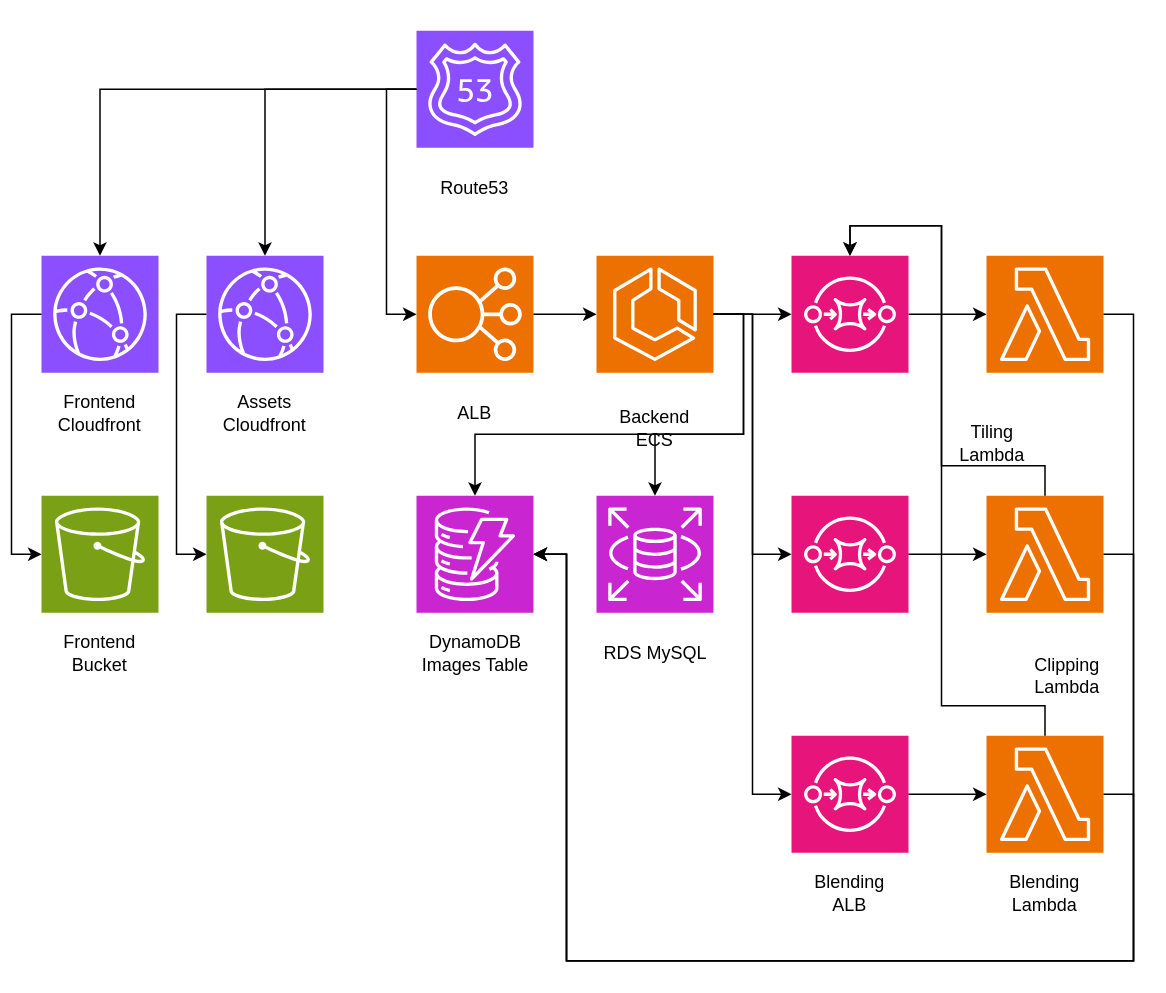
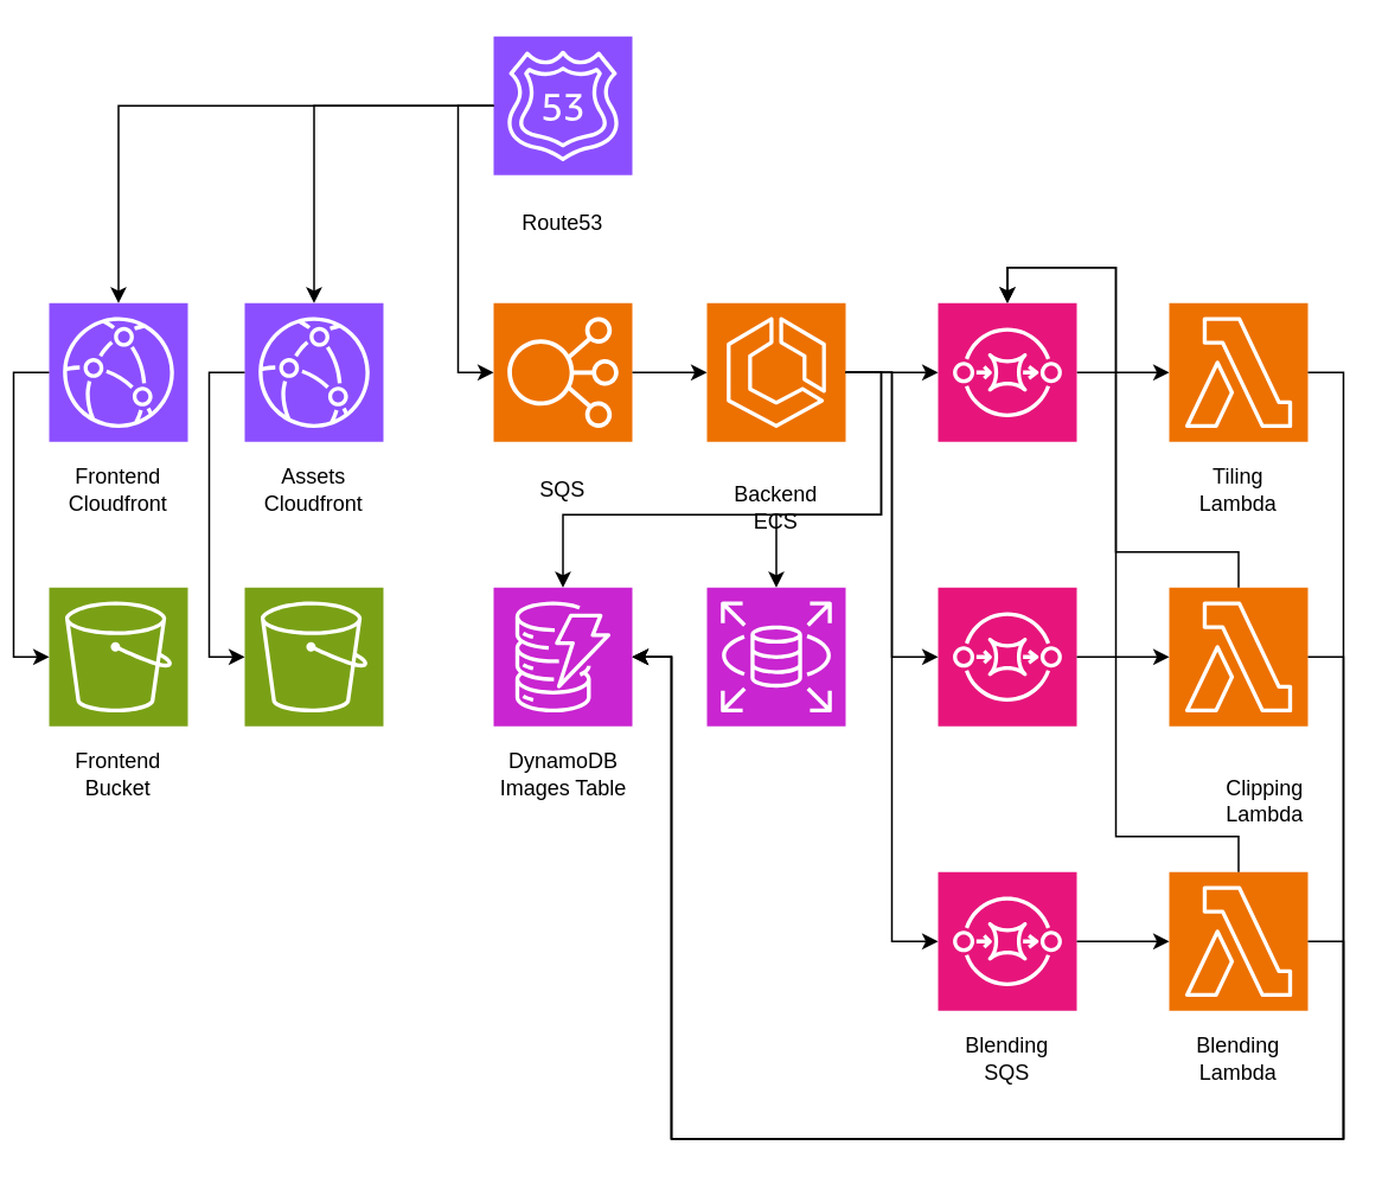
  <mxCell id="0" />
  <mxCell id="1" parent="0" />
  <mxCell id="2" value="" style="sketch=0;points=[[0,0,0],[0.25,0,0],[0.5,0,0],[0.75,0,0],[1,0,0],[0,1,0],[0.25,1,0],[0.5,1,0],[0.75,1,0],[1,1,0],[0,0.25,0],[0,0.5,0],[0,0.75,0],[1,0.25,0],[1,0.5,0],[1,0.75,0]];outlineConnect=0;fontColor=#232F3E;fillColor=#8C4FFF;strokeColor=#ffffff;dashed=0;verticalLabelPosition=bottom;verticalAlign=top;align=center;html=1;fontSize=12;fontStyle=0;aspect=fixed;shape=mxgraph.aws4.resourceIcon;resIcon=mxgraph.aws4.route_53;" parent="1" vertex="1"><mxGeometry x="270" y="20" width="78" height="78" as="geometry" /></mxCell>
  <mxCell id="3" value="Route53" style="text;html=1;align=center;verticalAlign=middle;whiteSpace=wrap;rounded=0;" parent="1" vertex="1"><mxGeometry x="279" y="110" width="60" height="30" as="geometry" /></mxCell>
  <mxCell id="4" value="" style="sketch=0;points=[[0,0,0],[0.25,0,0],[0.5,0,0],[0.75,0,0],[1,0,0],[0,1,0],[0.25,1,0],[0.5,1,0],[0.75,1,0],[1,1,0],[0,0.25,0],[0,0.5,0],[0,0.75,0],[1,0.25,0],[1,0.5,0],[1,0.75,0]];outlineConnect=0;fontColor=#232F3E;fillColor=#8C4FFF;strokeColor=#ffffff;dashed=0;verticalLabelPosition=bottom;verticalAlign=top;align=center;html=1;fontSize=12;fontStyle=0;aspect=fixed;shape=mxgraph.aws4.resourceIcon;resIcon=mxgraph.aws4.cloudfront;" parent="1" vertex="1"><mxGeometry x="20" y="170" width="78" height="78" as="geometry" /></mxCell>
  <mxCell id="5" value="Frontend&lt;div&gt;Cloudfront&lt;/div&gt;" style="text;html=1;align=center;verticalAlign=middle;whiteSpace=wrap;rounded=0;" parent="1" vertex="1"><mxGeometry x="29" y="260" width="60" height="30" as="geometry" /></mxCell>
  <mxCell id="6" value="" style="sketch=0;points=[[0,0,0],[0.25,0,0],[0.5,0,0],[0.75,0,0],[1,0,0],[0,1,0],[0.25,1,0],[0.5,1,0],[0.75,1,0],[1,1,0],[0,0.25,0],[0,0.5,0],[0,0.75,0],[1,0.25,0],[1,0.5,0],[1,0.75,0]];outlineConnect=0;fontColor=#232F3E;fillColor=#8C4FFF;strokeColor=#ffffff;dashed=0;verticalLabelPosition=bottom;verticalAlign=top;align=center;html=1;fontSize=12;fontStyle=0;aspect=fixed;shape=mxgraph.aws4.resourceIcon;resIcon=mxgraph.aws4.cloudfront;" parent="1" vertex="1"><mxGeometry x="130" y="170" width="78" height="78" as="geometry" /></mxCell>
  <mxCell id="7" value="Assets&lt;br&gt;&lt;div&gt;Cloudfront&lt;/div&gt;" style="text;html=1;align=center;verticalAlign=middle;whiteSpace=wrap;rounded=0;" parent="1" vertex="1"><mxGeometry x="139" y="260" width="60" height="30" as="geometry" /></mxCell>
  <mxCell id="8" value="" style="sketch=0;points=[[0,0,0],[0.25,0,0],[0.5,0,0],[0.75,0,0],[1,0,0],[0,1,0],[0.25,1,0],[0.5,1,0],[0.75,1,0],[1,1,0],[0,0.25,0],[0,0.5,0],[0,0.75,0],[1,0.25,0],[1,0.5,0],[1,0.75,0]];outlineConnect=0;fontColor=#232F3E;fillColor=#7AA116;strokeColor=#ffffff;dashed=0;verticalLabelPosition=bottom;verticalAlign=top;align=center;html=1;fontSize=12;fontStyle=0;aspect=fixed;shape=mxgraph.aws4.resourceIcon;resIcon=mxgraph.aws4.s3;" parent="1" vertex="1"><mxGeometry x="20" y="330" width="78" height="78" as="geometry" /></mxCell>
  <mxCell id="9" value="Frontend&lt;div&gt;Bucket&lt;/div&gt;" style="text;html=1;align=center;verticalAlign=middle;whiteSpace=wrap;rounded=0;" parent="1" vertex="1"><mxGeometry x="29" y="420" width="60" height="30" as="geometry" /></mxCell>
  <mxCell id="10" value="" style="sketch=0;points=[[0,0,0],[0.25,0,0],[0.5,0,0],[0.75,0,0],[1,0,0],[0,1,0],[0.25,1,0],[0.5,1,0],[0.75,1,0],[1,1,0],[0,0.25,0],[0,0.5,0],[0,0.75,0],[1,0.25,0],[1,0.5,0],[1,0.75,0]];outlineConnect=0;fontColor=#232F3E;fillColor=#7AA116;strokeColor=#ffffff;dashed=0;verticalLabelPosition=bottom;verticalAlign=top;align=center;html=1;fontSize=12;fontStyle=0;aspect=fixed;shape=mxgraph.aws4.resourceIcon;resIcon=mxgraph.aws4.s3;" parent="1" vertex="1"><mxGeometry x="130" y="330" width="78" height="78" as="geometry" /></mxCell>
  <mxCell id="11" value="" style="sketch=0;points=[[0,0,0],[0.25,0,0],[0.5,0,0],[0.75,0,0],[1,0,0],[0,1,0],[0.25,1,0],[0.5,1,0],[0.75,1,0],[1,1,0],[0,0.25,0],[0,0.5,0],[0,0.75,0],[1,0.25,0],[1,0.5,0],[1,0.75,0]];outlineConnect=0;fontColor=#232F3E;fillColor=#ED7100;strokeColor=#ffffff;dashed=0;verticalLabelPosition=bottom;verticalAlign=top;align=center;html=1;fontSize=12;fontStyle=0;aspect=fixed;shape=mxgraph.aws4.resourceIcon;resIcon=mxgraph.aws4.elastic_load_balancing;" parent="1" vertex="1"><mxGeometry x="270" y="170" width="78" height="78" as="geometry" /></mxCell>
- <mxCell id="12" value="ALB" style="text;html=1;align=center;verticalAlign=middle;whiteSpace=wrap;rounded=0;" parent="1" vertex="1"><mxGeometry x="279" y="260" width="60" height="30" as="geometry" /></mxCell>
+ <mxCell id="12" value="SQS" style="text;html=1;align=center;verticalAlign=middle;whiteSpace=wrap;rounded=0;" parent="1" vertex="1"><mxGeometry x="279" y="260" width="60" height="30" as="geometry" /></mxCell>
  <mxCell id="13" value="" style="sketch=0;points=[[0,0,0],[0.25,0,0],[0.5,0,0],[0.75,0,0],[1,0,0],[0,1,0],[0.25,1,0],[0.5,1,0],[0.75,1,0],[1,1,0],[0,0.25,0],[0,0.5,0],[0,0.75,0],[1,0.25,0],[1,0.5,0],[1,0.75,0]];outlineConnect=0;fontColor=#232F3E;fillColor=#ED7100;strokeColor=#ffffff;dashed=0;verticalLabelPosition=bottom;verticalAlign=top;align=center;html=1;fontSize=12;fontStyle=0;aspect=fixed;shape=mxgraph.aws4.resourceIcon;resIcon=mxgraph.aws4.ecs;" parent="1" vertex="1"><mxGeometry x="390" y="170" width="78" height="78" as="geometry" /></mxCell>
  <mxCell id="14" value="Backend ECS" style="text;html=1;align=center;verticalAlign=middle;whiteSpace=wrap;rounded=0;" parent="1" vertex="1"><mxGeometry x="399" y="270" width="60" height="30" as="geometry" /></mxCell>
  <mxCell id="15" value="" style="sketch=0;points=[[0,0,0],[0.25,0,0],[0.5,0,0],[0.75,0,0],[1,0,0],[0,1,0],[0.25,1,0],[0.5,1,0],[0.75,1,0],[1,1,0],[0,0.25,0],[0,0.5,0],[0,0.75,0],[1,0.25,0],[1,0.5,0],[1,0.75,0]];outlineConnect=0;fontColor=#232F3E;fillColor=#C925D1;strokeColor=#ffffff;dashed=0;verticalLabelPosition=bottom;verticalAlign=top;align=center;html=1;fontSize=12;fontStyle=0;aspect=fixed;shape=mxgraph.aws4.resourceIcon;resIcon=mxgraph.aws4.dynamodb;" parent="1" vertex="1"><mxGeometry x="270" y="330" width="78" height="78" as="geometry" /></mxCell>
  <mxCell id="16" value="&lt;div&gt;DynamoDB Images Table&lt;/div&gt;" style="text;html=1;align=center;verticalAlign=middle;whiteSpace=wrap;rounded=0;" parent="1" vertex="1"><mxGeometry x="268.5" y="420" width="81" height="30" as="geometry" /></mxCell>
  <mxCell id="17" value="" style="sketch=0;points=[[0,0,0],[0.25,0,0],[0.5,0,0],[0.75,0,0],[1,0,0],[0,1,0],[0.25,1,0],[0.5,1,0],[0.75,1,0],[1,1,0],[0,0.25,0],[0,0.5,0],[0,0.75,0],[1,0.25,0],[1,0.5,0],[1,0.75,0]];outlineConnect=0;fontColor=#232F3E;fillColor=#C925D1;strokeColor=#ffffff;dashed=0;verticalLabelPosition=bottom;verticalAlign=top;align=center;html=1;fontSize=12;fontStyle=0;aspect=fixed;shape=mxgraph.aws4.resourceIcon;resIcon=mxgraph.aws4.rds;" parent="1" vertex="1"><mxGeometry x="390" y="330" width="78" height="78" as="geometry" /></mxCell>
- <mxCell id="18" value="&lt;div&gt;RDS MySQL&lt;/div&gt;" style="text;html=1;align=center;verticalAlign=middle;whiteSpace=wrap;rounded=0;" parent="1" vertex="1"><mxGeometry x="388.5" y="420" width="81" height="30" as="geometry" /></mxCell>
  <mxCell id="19" style="edgeStyle=orthogonalEdgeStyle;rounded=0;orthogonalLoop=1;jettySize=auto;html=1;exitX=1;exitY=0.5;exitDx=0;exitDy=0;exitPerimeter=0;entryX=0;entryY=0.5;entryDx=0;entryDy=0;entryPerimeter=0;" parent="1" source="20" target="21" edge="1"><mxGeometry relative="1" as="geometry"><mxPoint x="640" y="209" as="targetPoint" /></mxGeometry></mxCell>
  <mxCell id="20" value="" style="sketch=0;points=[[0,0,0],[0.25,0,0],[0.5,0,0],[0.75,0,0],[1,0,0],[0,1,0],[0.25,1,0],[0.5,1,0],[0.75,1,0],[1,1,0],[0,0.25,0],[0,0.5,0],[0,0.75,0],[1,0.25,0],[1,0.5,0],[1,0.75,0]];outlineConnect=0;fontColor=#232F3E;fillColor=#E7157B;strokeColor=#ffffff;dashed=0;verticalLabelPosition=bottom;verticalAlign=top;align=center;html=1;fontSize=12;fontStyle=0;aspect=fixed;shape=mxgraph.aws4.resourceIcon;resIcon=mxgraph.aws4.sqs;" parent="1" vertex="1"><mxGeometry x="520" y="170" width="78" height="78" as="geometry" /></mxCell>
  <mxCell id="21" value="" style="sketch=0;points=[[0,0,0],[0.25,0,0],[0.5,0,0],[0.75,0,0],[1,0,0],[0,1,0],[0.25,1,0],[0.5,1,0],[0.75,1,0],[1,1,0],[0,0.25,0],[0,0.5,0],[0,0.75,0],[1,0.25,0],[1,0.5,0],[1,0.75,0]];outlineConnect=0;fontColor=#232F3E;fillColor=#ED7100;strokeColor=#ffffff;dashed=0;verticalLabelPosition=bottom;verticalAlign=top;align=center;html=1;fontSize=12;fontStyle=0;aspect=fixed;shape=mxgraph.aws4.resourceIcon;resIcon=mxgraph.aws4.lambda;" parent="1" vertex="1"><mxGeometry x="650" y="170" width="78" height="78" as="geometry" /></mxCell>
- <mxCell id="22" value="Tiling Lambda" style="text;html=1;align=center;verticalAlign=middle;whiteSpace=wrap;rounded=0;" parent="1" vertex="1"><mxGeometry x="624" y="280" width="60" height="30" as="geometry" /></mxCell>
+ <mxCell id="22" value="Tiling Lambda" style="text;html=1;align=center;verticalAlign=middle;whiteSpace=wrap;rounded=0;" parent="1" vertex="1"><mxGeometry x="659" y="260" width="60" height="30" as="geometry" /></mxCell>
  <mxCell id="23" value="" style="sketch=0;points=[[0,0,0],[0.25,0,0],[0.5,0,0],[0.75,0,0],[1,0,0],[0,1,0],[0.25,1,0],[0.5,1,0],[0.75,1,0],[1,1,0],[0,0.25,0],[0,0.5,0],[0,0.75,0],[1,0.25,0],[1,0.5,0],[1,0.75,0]];outlineConnect=0;fontColor=#232F3E;fillColor=#E7157B;strokeColor=#ffffff;dashed=0;verticalLabelPosition=bottom;verticalAlign=top;align=center;html=1;fontSize=12;fontStyle=0;aspect=fixed;shape=mxgraph.aws4.resourceIcon;resIcon=mxgraph.aws4.sqs;" parent="1" vertex="1"><mxGeometry x="520" y="330" width="78" height="78" as="geometry" /></mxCell>
  <mxCell id="24" value="" style="sketch=0;points=[[0,0,0],[0.25,0,0],[0.5,0,0],[0.75,0,0],[1,0,0],[0,1,0],[0.25,1,0],[0.5,1,0],[0.75,1,0],[1,1,0],[0,0.25,0],[0,0.5,0],[0,0.75,0],[1,0.25,0],[1,0.5,0],[1,0.75,0]];outlineConnect=0;fontColor=#232F3E;fillColor=#ED7100;strokeColor=#ffffff;dashed=0;verticalLabelPosition=bottom;verticalAlign=top;align=center;html=1;fontSize=12;fontStyle=0;aspect=fixed;shape=mxgraph.aws4.resourceIcon;resIcon=mxgraph.aws4.lambda;" parent="1" vertex="1"><mxGeometry x="650" y="330" width="78" height="78" as="geometry" /></mxCell>
  <mxCell id="25" value="Clipping Lambda" style="text;html=1;align=center;verticalAlign=middle;whiteSpace=wrap;rounded=0;" parent="1" vertex="1"><mxGeometry x="674" y="435" width="60" height="30" as="geometry" /></mxCell>
  <mxCell id="26" value="" style="sketch=0;points=[[0,0,0],[0.25,0,0],[0.5,0,0],[0.75,0,0],[1,0,0],[0,1,0],[0.25,1,0],[0.5,1,0],[0.75,1,0],[1,1,0],[0,0.25,0],[0,0.5,0],[0,0.75,0],[1,0.25,0],[1,0.5,0],[1,0.75,0]];outlineConnect=0;fontColor=#232F3E;fillColor=#E7157B;strokeColor=#ffffff;dashed=0;verticalLabelPosition=bottom;verticalAlign=top;align=center;html=1;fontSize=12;fontStyle=0;aspect=fixed;shape=mxgraph.aws4.resourceIcon;resIcon=mxgraph.aws4.sqs;" parent="1" vertex="1"><mxGeometry x="520" y="490" width="78" height="78" as="geometry" /></mxCell>
  <mxCell id="27" value="" style="sketch=0;points=[[0,0,0],[0.25,0,0],[0.5,0,0],[0.75,0,0],[1,0,0],[0,1,0],[0.25,1,0],[0.5,1,0],[0.75,1,0],[1,1,0],[0,0.25,0],[0,0.5,0],[0,0.75,0],[1,0.25,0],[1,0.5,0],[1,0.75,0]];outlineConnect=0;fontColor=#232F3E;fillColor=#ED7100;strokeColor=#ffffff;dashed=0;verticalLabelPosition=bottom;verticalAlign=top;align=center;html=1;fontSize=12;fontStyle=0;aspect=fixed;shape=mxgraph.aws4.resourceIcon;resIcon=mxgraph.aws4.lambda;" parent="1" vertex="1"><mxGeometry x="650" y="490" width="78" height="78" as="geometry" /></mxCell>
- <mxCell id="28" value="Blending ALB" style="text;html=1;align=center;verticalAlign=middle;whiteSpace=wrap;rounded=0;" parent="1" vertex="1"><mxGeometry x="529" y="580" width="60" height="30" as="geometry" /></mxCell>
+ <mxCell id="28" value="Blending SQS" style="text;html=1;align=center;verticalAlign=middle;whiteSpace=wrap;rounded=0;" parent="1" vertex="1"><mxGeometry x="529" y="580" width="60" height="30" as="geometry" /></mxCell>
  <mxCell id="29" value="Blending Lambda" style="text;html=1;align=center;verticalAlign=middle;whiteSpace=wrap;rounded=0;" parent="1" vertex="1"><mxGeometry x="659" y="580" width="60" height="30" as="geometry" /></mxCell>
  <mxCell id="30" style="edgeStyle=orthogonalEdgeStyle;rounded=0;orthogonalLoop=1;jettySize=auto;html=1;exitX=0;exitY=0.5;exitDx=0;exitDy=0;exitPerimeter=0;entryX=0.5;entryY=0;entryDx=0;entryDy=0;entryPerimeter=0;" parent="1" source="2" target="6" edge="1"><mxGeometry relative="1" as="geometry" /></mxCell>
  <mxCell id="31" style="edgeStyle=orthogonalEdgeStyle;rounded=0;orthogonalLoop=1;jettySize=auto;html=1;exitX=0;exitY=0.5;exitDx=0;exitDy=0;exitPerimeter=0;entryX=0.5;entryY=0;entryDx=0;entryDy=0;entryPerimeter=0;" parent="1" source="2" target="4" edge="1"><mxGeometry relative="1" as="geometry" /></mxCell>
  <mxCell id="32" style="edgeStyle=orthogonalEdgeStyle;rounded=0;orthogonalLoop=1;jettySize=auto;html=1;exitX=0;exitY=0.5;exitDx=0;exitDy=0;exitPerimeter=0;entryX=0;entryY=0.5;entryDx=0;entryDy=0;entryPerimeter=0;" parent="1" source="4" target="8" edge="1"><mxGeometry relative="1" as="geometry" /></mxCell>
  <mxCell id="33" style="edgeStyle=orthogonalEdgeStyle;rounded=0;orthogonalLoop=1;jettySize=auto;html=1;exitX=0;exitY=0.5;exitDx=0;exitDy=0;exitPerimeter=0;entryX=0;entryY=0.5;entryDx=0;entryDy=0;entryPerimeter=0;" parent="1" source="6" target="10" edge="1"><mxGeometry relative="1" as="geometry" /></mxCell>
  <mxCell id="34" style="edgeStyle=orthogonalEdgeStyle;rounded=0;orthogonalLoop=1;jettySize=auto;html=1;exitX=0;exitY=0.5;exitDx=0;exitDy=0;exitPerimeter=0;entryX=0;entryY=0.5;entryDx=0;entryDy=0;entryPerimeter=0;" parent="1" source="2" target="11" edge="1"><mxGeometry relative="1" as="geometry" /></mxCell>
  <mxCell id="35" style="edgeStyle=orthogonalEdgeStyle;rounded=0;orthogonalLoop=1;jettySize=auto;html=1;exitX=1;exitY=0.5;exitDx=0;exitDy=0;exitPerimeter=0;entryX=0;entryY=0.5;entryDx=0;entryDy=0;entryPerimeter=0;" parent="1" source="11" target="13" edge="1"><mxGeometry relative="1" as="geometry" /></mxCell>
  <mxCell id="36" style="edgeStyle=orthogonalEdgeStyle;rounded=0;orthogonalLoop=1;jettySize=auto;html=1;exitX=1;exitY=0.5;exitDx=0;exitDy=0;exitPerimeter=0;entryX=0;entryY=0.5;entryDx=0;entryDy=0;entryPerimeter=0;" parent="1" source="13" target="20" edge="1"><mxGeometry relative="1" as="geometry" /></mxCell>
  <mxCell id="37" style="edgeStyle=orthogonalEdgeStyle;rounded=0;orthogonalLoop=1;jettySize=auto;html=1;exitX=1;exitY=0.5;exitDx=0;exitDy=0;exitPerimeter=0;entryX=0;entryY=0.5;entryDx=0;entryDy=0;entryPerimeter=0;" parent="1" source="13" target="23" edge="1"><mxGeometry relative="1" as="geometry" /></mxCell>
  <mxCell id="38" style="edgeStyle=orthogonalEdgeStyle;rounded=0;orthogonalLoop=1;jettySize=auto;html=1;exitX=1;exitY=0.5;exitDx=0;exitDy=0;exitPerimeter=0;entryX=0;entryY=0.5;entryDx=0;entryDy=0;entryPerimeter=0;" parent="1" source="13" target="26" edge="1"><mxGeometry relative="1" as="geometry" /></mxCell>
  <mxCell id="39" style="edgeStyle=orthogonalEdgeStyle;rounded=0;orthogonalLoop=1;jettySize=auto;html=1;exitX=1;exitY=0.5;exitDx=0;exitDy=0;exitPerimeter=0;entryX=0;entryY=0.5;entryDx=0;entryDy=0;entryPerimeter=0;" parent="1" source="23" target="24" edge="1"><mxGeometry relative="1" as="geometry" /></mxCell>
  <mxCell id="40" style="edgeStyle=orthogonalEdgeStyle;rounded=0;orthogonalLoop=1;jettySize=auto;html=1;exitX=1;exitY=0.5;exitDx=0;exitDy=0;exitPerimeter=0;entryX=0;entryY=0.5;entryDx=0;entryDy=0;entryPerimeter=0;" parent="1" source="26" target="27" edge="1"><mxGeometry relative="1" as="geometry" /></mxCell>
  <mxCell id="41" style="edgeStyle=orthogonalEdgeStyle;rounded=0;orthogonalLoop=1;jettySize=auto;html=1;exitX=1;exitY=0.5;exitDx=0;exitDy=0;exitPerimeter=0;entryX=0.5;entryY=0;entryDx=0;entryDy=0;entryPerimeter=0;" parent="1" source="13" target="17" edge="1"><mxGeometry relative="1" as="geometry" /></mxCell>
  <mxCell id="42" style="edgeStyle=orthogonalEdgeStyle;rounded=0;orthogonalLoop=1;jettySize=auto;html=1;exitX=1;exitY=0.5;exitDx=0;exitDy=0;exitPerimeter=0;entryX=0.5;entryY=0;entryDx=0;entryDy=0;entryPerimeter=0;" parent="1" source="13" target="15" edge="1"><mxGeometry relative="1" as="geometry" /></mxCell>
  <mxCell id="43" style="edgeStyle=orthogonalEdgeStyle;rounded=0;orthogonalLoop=1;jettySize=auto;html=1;exitX=1;exitY=0.5;exitDx=0;exitDy=0;exitPerimeter=0;entryX=1;entryY=0.5;entryDx=0;entryDy=0;entryPerimeter=0;" parent="1" source="21" target="15" edge="1"><mxGeometry relative="1" as="geometry"><Array as="points"><mxPoint x="748" y="209" /><mxPoint x="748" y="640" /><mxPoint x="370" y="640" /><mxPoint x="370" y="369" /></Array></mxGeometry></mxCell>
  <mxCell id="44" style="edgeStyle=orthogonalEdgeStyle;rounded=0;orthogonalLoop=1;jettySize=auto;html=1;exitX=1;exitY=0.5;exitDx=0;exitDy=0;exitPerimeter=0;entryX=1;entryY=0.5;entryDx=0;entryDy=0;entryPerimeter=0;" parent="1" source="24" target="15" edge="1"><mxGeometry relative="1" as="geometry"><Array as="points"><mxPoint x="748" y="369" /><mxPoint x="748" y="640" /><mxPoint x="370" y="640" /><mxPoint x="370" y="369" /></Array></mxGeometry></mxCell>
  <mxCell id="45" style="edgeStyle=orthogonalEdgeStyle;rounded=0;orthogonalLoop=1;jettySize=auto;html=1;exitX=1;exitY=0.5;exitDx=0;exitDy=0;exitPerimeter=0;entryX=1;entryY=0.5;entryDx=0;entryDy=0;entryPerimeter=0;" parent="1" source="27" target="15" edge="1"><mxGeometry relative="1" as="geometry"><Array as="points"><mxPoint x="748" y="529" /><mxPoint x="748" y="640" /><mxPoint x="370" y="640" /><mxPoint x="370" y="369" /></Array></mxGeometry></mxCell>
  <mxCell id="46" style="edgeStyle=orthogonalEdgeStyle;rounded=0;orthogonalLoop=1;jettySize=auto;html=1;exitX=0.5;exitY=0;exitDx=0;exitDy=0;exitPerimeter=0;entryX=0.5;entryY=0;entryDx=0;entryDy=0;entryPerimeter=0;" parent="1" source="24" target="20" edge="1"><mxGeometry relative="1" as="geometry"><Array as="points"><mxPoint x="689" y="310" /><mxPoint x="620" y="310" /><mxPoint x="620" y="150" /><mxPoint x="559" y="150" /></Array></mxGeometry></mxCell>
  <mxCell id="47" style="edgeStyle=orthogonalEdgeStyle;rounded=0;orthogonalLoop=1;jettySize=auto;html=1;exitX=0.5;exitY=0;exitDx=0;exitDy=0;exitPerimeter=0;entryX=0.5;entryY=0;entryDx=0;entryDy=0;entryPerimeter=0;" parent="1" source="27" target="20" edge="1"><mxGeometry relative="1" as="geometry"><Array as="points"><mxPoint x="689" y="470" /><mxPoint x="620" y="470" /><mxPoint x="620" y="150" /><mxPoint x="559" y="150" /></Array></mxGeometry></mxCell>
